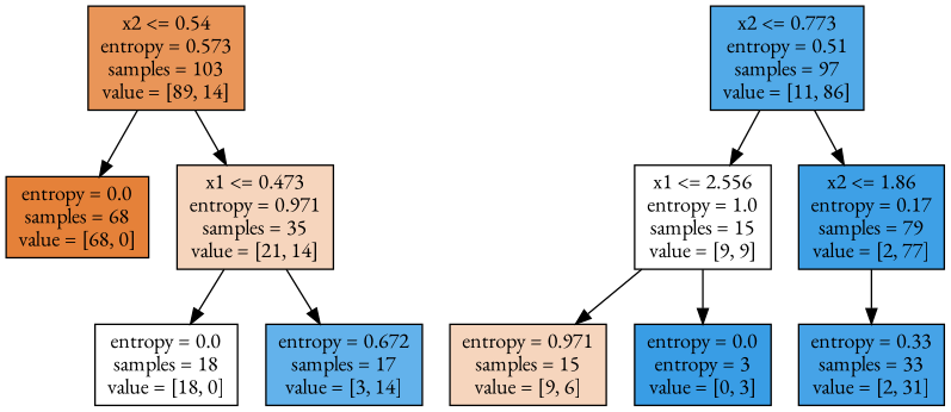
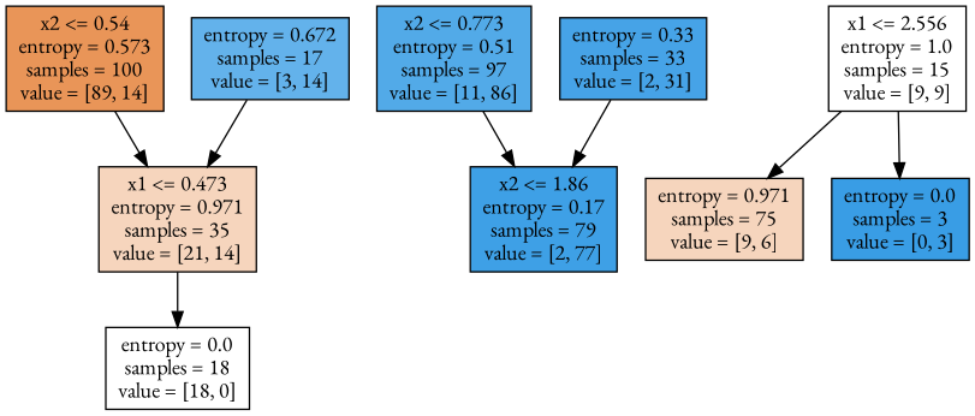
  digraph {
    fontname="EB Garamond"
    node [color=black fillcolor="#f6d5bd" fontname="EB Garamond" shape=box style=filled]
    edge [fontname="EB Garamond"]
-   n1 [fillcolor="#e99558" label="x2 <= 0.54\nentropy = 0.573\nsamples = 103\nvalue = [89, 14]"]
-   n2 [fillcolor="#e58139" label="entropy = 0.0\nsamples = 68\nvalue = [68, 0]"]
+   n1 [fillcolor="#e99558" label="x2 <= 0.54\nentropy = 0.573\nsamples = 100\nvalue = [89, 14]"]
    n3 [label="x1 <= 0.473\nentropy = 0.971\nsamples = 35\nvalue = [21, 14]"]
    n4 [fillcolor="#52aae8" label="x2 <= 0.773\nentropy = 0.51\nsamples = 97\nvalue = [11, 86]"]
    n5 [fillcolor="#ffffff" label="x1 <= 2.556\nentropy = 1.0\nsamples = 15\nvalue = [9, 9]"]
    n6 [fillcolor="#3ea0e6" label="x2 <= 1.86\nentropy = 0.17\nsamples = 79\nvalue = [2, 77]"]
    n7 [fillcolor="#ffffff" label="entropy = 0.0\nsamples = 18\nvalue = [18, 0]"]
    n8 [fillcolor="#63b2eb" label="entropy = 0.672\nsamples = 17\nvalue = [3, 14]"]
-   n9 [label="entropy = 0.971\nsamples = 15\nvalue = [9, 6]"]
-   n10 [fillcolor="#399de5" label="entropy = 0.0\nentropy = 3\nvalue = [0, 3]"]
+   n9 [label="entropy = 0.971\nsamples = 75\nvalue = [9, 6]"]
+   n10 [fillcolor="#399de5" label="entropy = 0.0\nsamples = 3\nvalue = [0, 3]"]
    n11 [fillcolor="#46a3e7" label="entropy = 0.33\nsamples = 33\nvalue = [2, 31]"]
-   n1 -> n2
    n1 -> n3
    n3 -> n7
-   n3 -> n8
-   n4 -> n5
+   n8 -> n3
    n4 -> n6
    n5 -> n9
    n5 -> n10
-   n6 -> n11
+   n11 -> n6
  }
